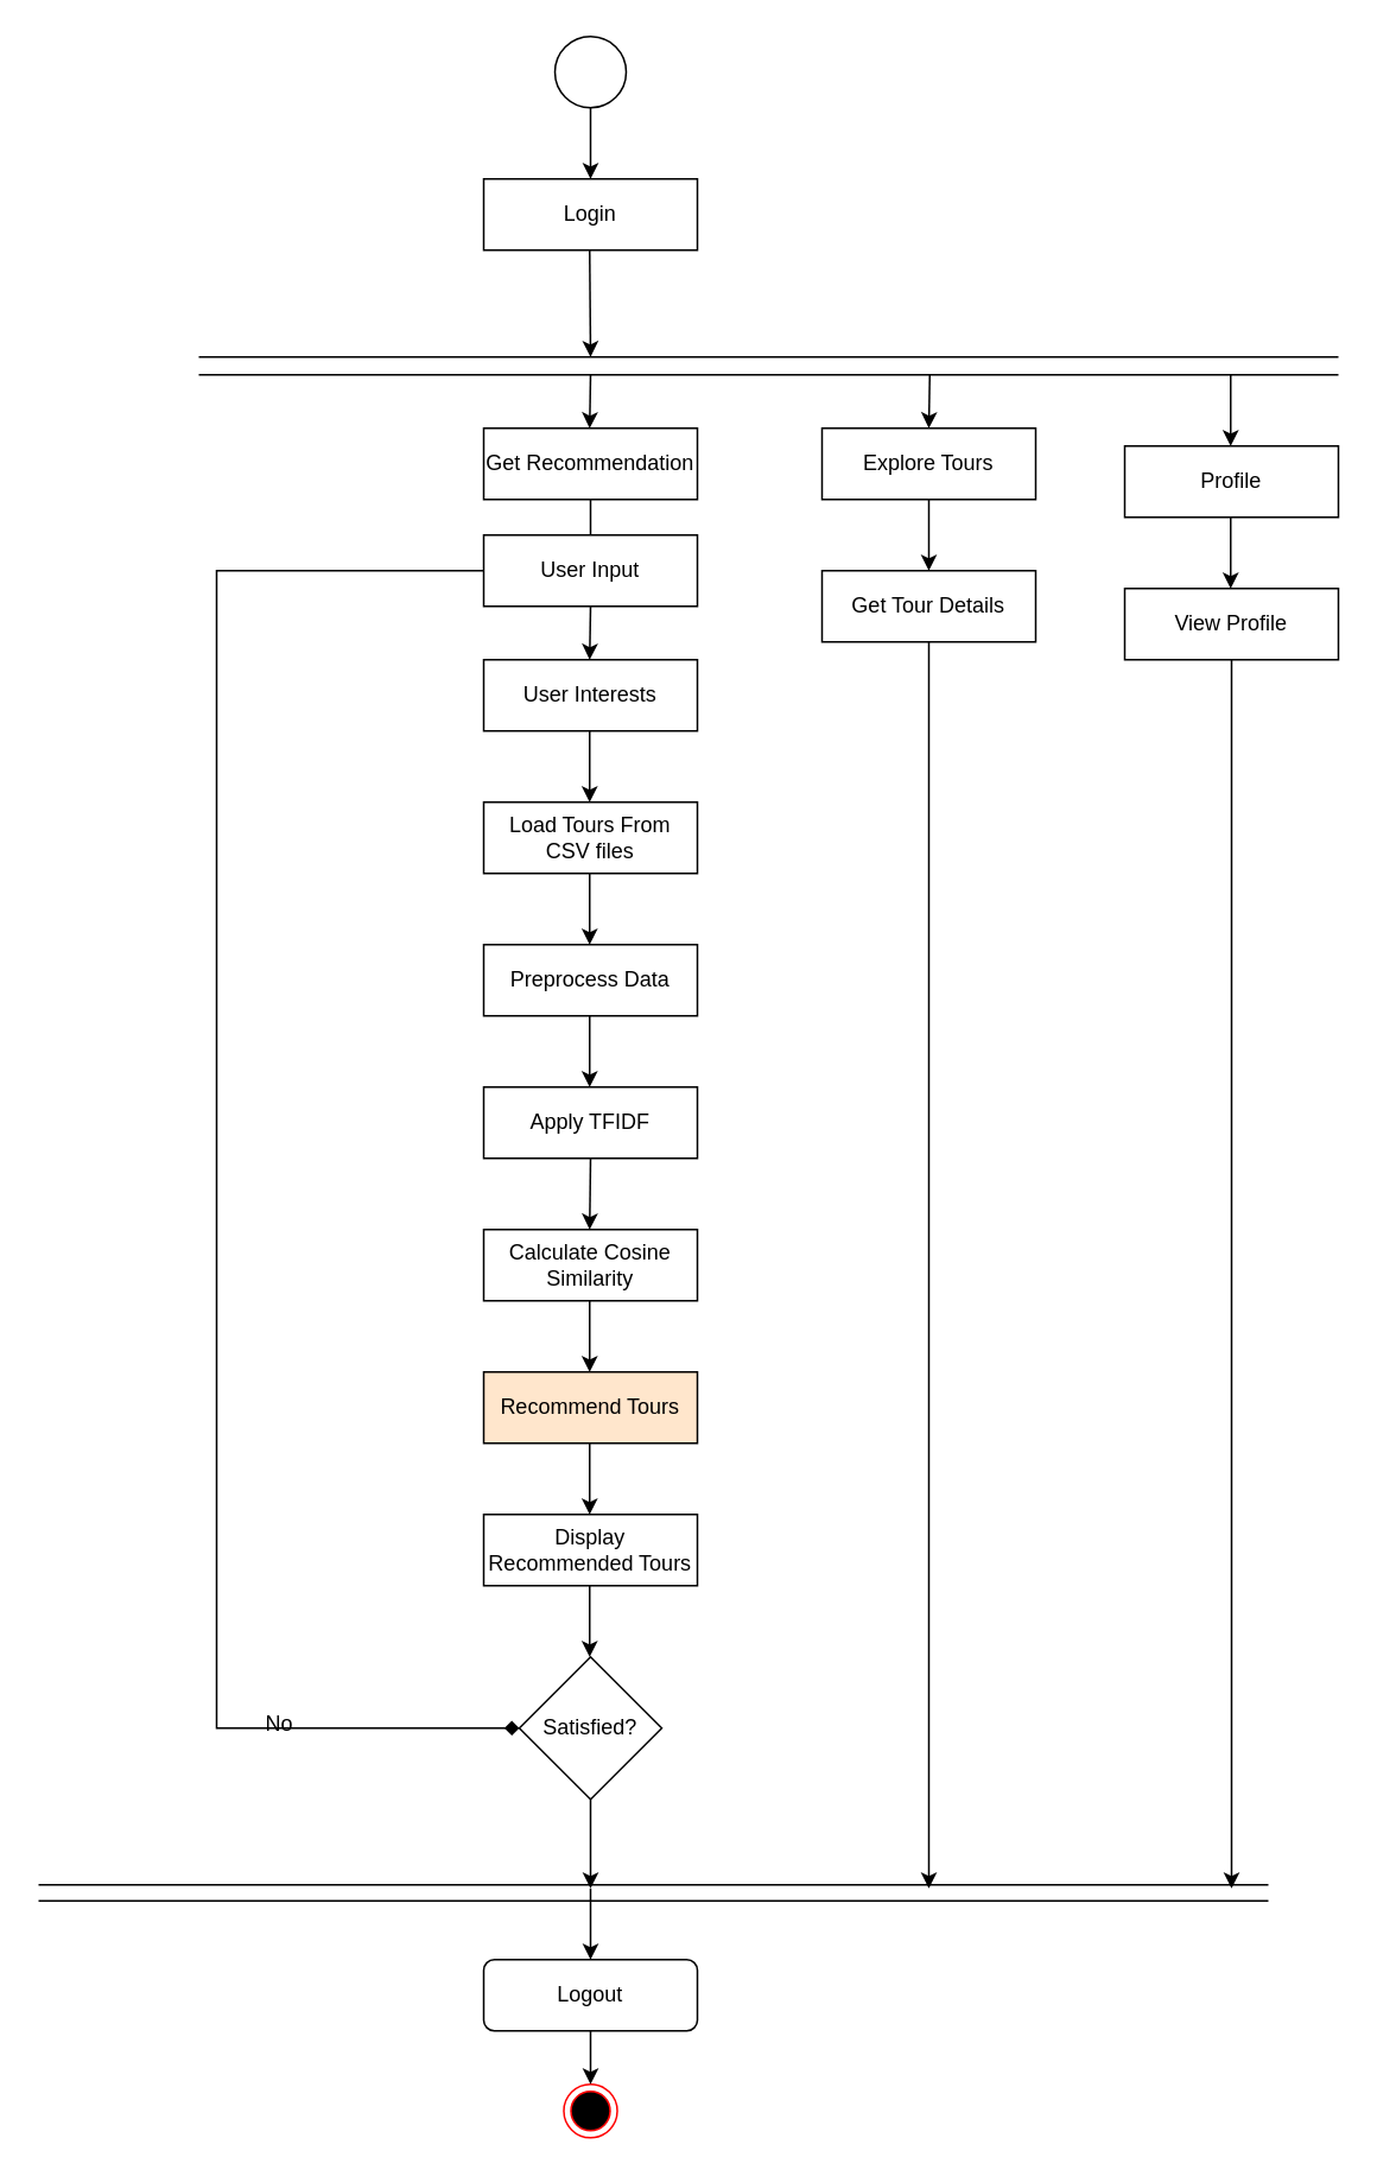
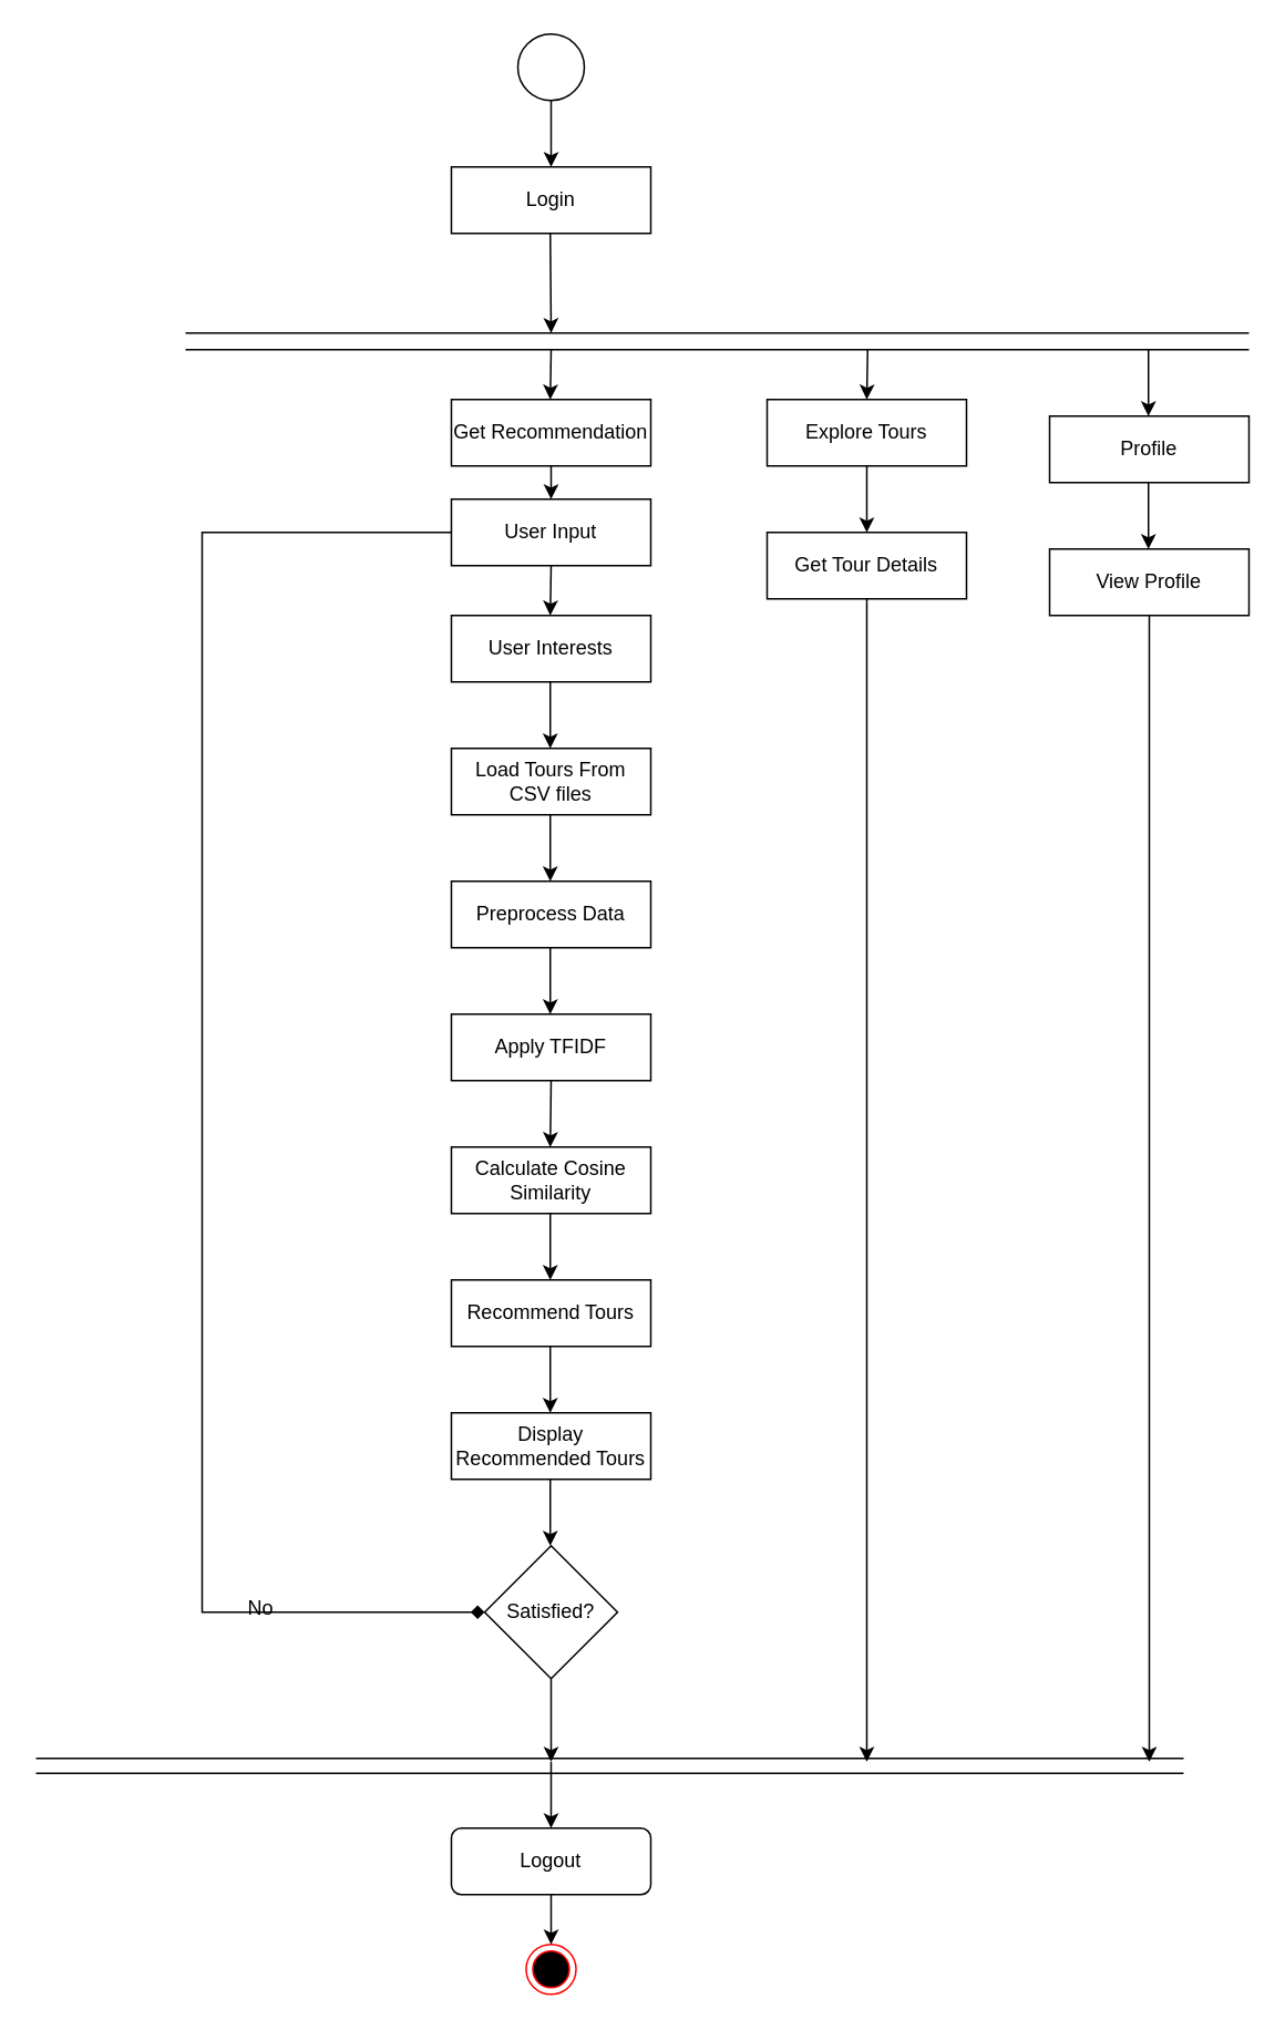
  <mxCell id="0" />
  <mxCell id="1" parent="0" />
  <mxCell id="2" value="" style="ellipse;whiteSpace=wrap;html=1;aspect=fixed;" parent="1" vertex="1"><mxGeometry x="311" y="20" width="40" height="40" as="geometry" /></mxCell>
  <mxCell id="3" value="" style="endArrow=classic;html=1;rounded=0;exitX=0.5;exitY=1;exitDx=0;exitDy=0;entryX=0.5;entryY=0;entryDx=0;entryDy=0;" parent="1" source="2" target="4" edge="1"><mxGeometry width="50" height="50" relative="1" as="geometry"><mxPoint x="351" y="410" as="sourcePoint" /><mxPoint x="331" y="220" as="targetPoint" /></mxGeometry></mxCell>
  <mxCell id="4" value="Login" style="rounded=0;whiteSpace=wrap;html=1;" parent="1" vertex="1"><mxGeometry x="271" y="100" width="120" height="40" as="geometry" /></mxCell>
  <mxCell id="5" value="User Input" style="rounded=0;whiteSpace=wrap;html=1;" parent="1" vertex="1"><mxGeometry x="271" y="300" width="120" height="40" as="geometry" /></mxCell>
  <mxCell id="6" value="User Interests" style="rounded=0;whiteSpace=wrap;html=1;" parent="1" vertex="1"><mxGeometry x="271" y="370" width="120" height="40" as="geometry" /></mxCell>
  <mxCell id="7" value="Load Tours From CSV files&lt;span style=&quot;color: rgba(0, 0, 0, 0); font-family: monospace; font-size: 0px; text-align: start; text-wrap: nowrap;&quot;&gt;%3CmxGraphModel%3E%3Croot%3E%3CmxCell%20id%3D%220%22%2F%3E%3CmxCell%20id%3D%221%22%20parent%3D%220%22%2F%3E%3CmxCell%20id%3D%222%22%20value%3D%22Login%22%20style%3D%22rounded%3D0%3BwhiteSpace%3Dwrap%3Bhtml%3D1%3B%22%20vertex%3D%221%22%20parent%3D%221%22%3E%3CmxGeometry%20x%3D%22320%22%20y%3D%2290%22%20width%3D%22120%22%20height%3D%2240%22%20as%3D%22geometry%22%2F%3E%3C%2FmxCell%3E%3C%2Froot%3E%3C%2FmxGraphModel%3E&lt;/span&gt;" style="rounded=0;whiteSpace=wrap;html=1;" parent="1" vertex="1"><mxGeometry x="271" y="450" width="120" height="40" as="geometry" /></mxCell>
  <mxCell id="8" value="Preprocess Data" style="rounded=0;whiteSpace=wrap;html=1;" parent="1" vertex="1"><mxGeometry x="271" y="530" width="120" height="40" as="geometry" /></mxCell>
  <mxCell id="9" value="Apply TFIDF" style="rounded=0;whiteSpace=wrap;html=1;" parent="1" vertex="1"><mxGeometry x="271" y="610" width="120" height="40" as="geometry" /></mxCell>
  <mxCell id="10" value="Calculate Cosine Similarity&lt;span style=&quot;color: rgba(0, 0, 0, 0); font-family: monospace; font-size: 0px; text-align: start; text-wrap: nowrap;&quot;&gt;%3CmxGraphModel%3E%3Croot%3E%3CmxCell%20id%3D%220%22%2F%3E%3CmxCell%20id%3D%221%22%20parent%3D%220%22%2F%3E%3CmxCell%20id%3D%222%22%20value%3D%22Apply%20TFIDF%22%20style%3D%22rounded%3D0%3BwhiteSpace%3Dwrap%3Bhtml%3D1%3B%22%20vertex%3D%221%22%20parent%3D%221%22%3E%3CmxGeometry%20x%3D%22320%22%20y%3D%22490%22%20width%3D%22120%22%20height%3D%2240%22%20as%3D%22geometry%22%2F%3E%3C%2FmxCell%3E%3C%2Froot%3E%3C%2FmxGraphModel%3E&lt;/span&gt;" style="rounded=0;whiteSpace=wrap;html=1;" parent="1" vertex="1"><mxGeometry x="271" y="690" width="120" height="40" as="geometry" /></mxCell>
- <mxCell id="11" value="Recommend Tours" style="rounded=0;whiteSpace=wrap;html=1;fillColor=#ffe6cc;" parent="1" vertex="1"><mxGeometry x="271" y="770" width="120" height="40" as="geometry" /></mxCell>
+ <mxCell id="11" value="Recommend Tours" style="rounded=0;whiteSpace=wrap;html=1;" parent="1" vertex="1"><mxGeometry x="271" y="770" width="120" height="40" as="geometry" /></mxCell>
  <mxCell id="12" value="Display Recommended Tours" style="rounded=0;whiteSpace=wrap;html=1;" parent="1" vertex="1"><mxGeometry x="271" y="850" width="120" height="40" as="geometry" /></mxCell>
  <mxCell id="13" value="" style="ellipse;html=1;shape=endState;fillColor=#000000;strokeColor=#ff0000;" parent="1" vertex="1"><mxGeometry x="316" y="1170" width="30" height="30" as="geometry" /></mxCell>
- <mxCell id="14" value="" style="endArrow=none;html=1;rounded=0;entryX=0.5;entryY=0;entryDx=0;entryDy=0;" parent="1" source="31" target="5" edge="1"><mxGeometry width="50" height="50" relative="1" as="geometry"><mxPoint x="331" y="260" as="sourcePoint" /><mxPoint x="401" y="270" as="targetPoint" /></mxGeometry></mxCell>
+ <mxCell id="14" value="" style="endArrow=classic;html=1;rounded=0;entryX=0.5;entryY=0;entryDx=0;entryDy=0;" parent="1" source="31" target="5" edge="1"><mxGeometry width="50" height="50" relative="1" as="geometry"><mxPoint x="331" y="260" as="sourcePoint" /><mxPoint x="401" y="270" as="targetPoint" /></mxGeometry></mxCell>
  <mxCell id="15" value="" style="endArrow=classic;html=1;rounded=0;entryX=0.5;entryY=0;entryDx=0;entryDy=0;exitX=0.5;exitY=1;exitDx=0;exitDy=0;" parent="1" edge="1" source="5"><mxGeometry width="50" height="50" relative="1" as="geometry"><mxPoint x="331" y="350" as="sourcePoint" /><mxPoint x="330.5" y="370" as="targetPoint" /></mxGeometry></mxCell>
  <mxCell id="16" value="" style="endArrow=classic;html=1;rounded=0;exitX=0.5;exitY=1;exitDx=0;exitDy=0;entryX=0.5;entryY=0;entryDx=0;entryDy=0;" parent="1" edge="1"><mxGeometry width="50" height="50" relative="1" as="geometry"><mxPoint x="330.5" y="410" as="sourcePoint" /><mxPoint x="330.5" y="450" as="targetPoint" /></mxGeometry></mxCell>
  <mxCell id="17" value="" style="endArrow=classic;html=1;rounded=0;exitX=0.5;exitY=1;exitDx=0;exitDy=0;entryX=0.5;entryY=0;entryDx=0;entryDy=0;" parent="1" edge="1"><mxGeometry width="50" height="50" relative="1" as="geometry"><mxPoint x="330.5" y="490" as="sourcePoint" /><mxPoint x="330.5" y="530" as="targetPoint" /></mxGeometry></mxCell>
  <mxCell id="18" value="" style="endArrow=classic;html=1;rounded=0;exitX=0.5;exitY=1;exitDx=0;exitDy=0;entryX=0.5;entryY=0;entryDx=0;entryDy=0;" parent="1" edge="1"><mxGeometry width="50" height="50" relative="1" as="geometry"><mxPoint x="330.5" y="570" as="sourcePoint" /><mxPoint x="330.5" y="610" as="targetPoint" /></mxGeometry></mxCell>
  <mxCell id="19" value="" style="endArrow=classic;html=1;rounded=0;exitX=0.5;exitY=1;exitDx=0;exitDy=0;entryX=0.5;entryY=0;entryDx=0;entryDy=0;" parent="1" edge="1"><mxGeometry width="50" height="50" relative="1" as="geometry"><mxPoint x="330.5" y="730" as="sourcePoint" /><mxPoint x="330.5" y="770" as="targetPoint" /></mxGeometry></mxCell>
  <mxCell id="20" value="" style="endArrow=classic;html=1;rounded=0;exitX=0.5;exitY=1;exitDx=0;exitDy=0;entryX=0.5;entryY=0;entryDx=0;entryDy=0;" parent="1" edge="1"><mxGeometry width="50" height="50" relative="1" as="geometry"><mxPoint x="330.5" y="810" as="sourcePoint" /><mxPoint x="330.5" y="850" as="targetPoint" /></mxGeometry></mxCell>
  <mxCell id="21" value="" style="endArrow=classic;html=1;rounded=0;exitX=0.5;exitY=1;exitDx=0;exitDy=0;entryX=0.5;entryY=0;entryDx=0;entryDy=0;" parent="1" edge="1"><mxGeometry width="50" height="50" relative="1" as="geometry"><mxPoint x="330.5" y="890" as="sourcePoint" /><mxPoint x="330.5" y="930" as="targetPoint" /></mxGeometry></mxCell>
  <mxCell id="22" value="Logout" style="whiteSpace=wrap;html=1;rounded=1;" vertex="1" parent="1"><mxGeometry x="271" y="1100" width="120" height="40" as="geometry" /></mxCell>
  <mxCell id="23" value="" style="endArrow=classic;html=1;rounded=0;entryX=0.5;entryY=0;entryDx=0;entryDy=0;" edge="1" parent="1"><mxGeometry width="50" height="50" relative="1" as="geometry"><mxPoint x="331" y="650" as="sourcePoint" /><mxPoint x="330.5" y="690" as="targetPoint" /></mxGeometry></mxCell>
  <mxCell id="24" value="Satisfied?" style="rhombus;whiteSpace=wrap;html=1;" vertex="1" parent="1"><mxGeometry x="291" y="930" width="80" height="80" as="geometry" /></mxCell>
  <mxCell id="25" value="" style="endArrow=diamond;html=1;rounded=0;entryX=0;entryY=0.5;entryDx=0;entryDy=0;exitX=0;exitY=0.5;exitDx=0;exitDy=0;" edge="1" parent="1" source="5" target="24"><mxGeometry width="50" height="50" relative="1" as="geometry"><mxPoint x="191" y="420" as="sourcePoint" /><mxPoint x="221" y="940" as="targetPoint" /><Array as="points"><mxPoint x="121" y="320" /><mxPoint x="121" y="970" /></Array></mxGeometry></mxCell>
  <mxCell id="26" value="No&lt;div&gt;&lt;br&gt;&lt;/div&gt;" style="text;html=1;align=center;verticalAlign=middle;resizable=0;points=[];autosize=1;strokeColor=none;fillColor=none;" vertex="1" parent="1"><mxGeometry x="136" y="955" width="40" height="40" as="geometry" /></mxCell>
  <mxCell id="27" value="" style="endArrow=none;html=1;rounded=0;" edge="1" parent="1"><mxGeometry width="50" height="50" relative="1" as="geometry"><mxPoint x="111" y="200" as="sourcePoint" /><mxPoint x="751" y="200" as="targetPoint" /></mxGeometry></mxCell>
  <mxCell id="28" value="" style="endArrow=none;html=1;rounded=0;" edge="1" parent="1"><mxGeometry width="50" height="50" relative="1" as="geometry"><mxPoint x="111" y="210" as="sourcePoint" /><mxPoint x="751" y="210" as="targetPoint" /></mxGeometry></mxCell>
  <mxCell id="29" value="" style="endArrow=classic;html=1;rounded=0;" edge="1" parent="1"><mxGeometry width="50" height="50" relative="1" as="geometry"><mxPoint x="330.5" y="140" as="sourcePoint" /><mxPoint x="331" y="200" as="targetPoint" /></mxGeometry></mxCell>
  <mxCell id="30" value="" style="endArrow=classic;html=1;rounded=0;entryX=0.5;entryY=0;entryDx=0;entryDy=0;" edge="1" parent="1" target="31"><mxGeometry width="50" height="50" relative="1" as="geometry"><mxPoint x="331" y="260" as="sourcePoint" /><mxPoint x="331" y="300" as="targetPoint" /></mxGeometry></mxCell>
  <mxCell id="31" value="Get Recommendation" style="rounded=0;whiteSpace=wrap;html=1;" vertex="1" parent="1"><mxGeometry x="271" y="240" width="120" height="40" as="geometry" /></mxCell>
  <mxCell id="32" value="" style="endArrow=classic;html=1;rounded=0;entryX=0.5;entryY=0;entryDx=0;entryDy=0;" edge="1" parent="1"><mxGeometry width="50" height="50" relative="1" as="geometry"><mxPoint x="331" y="210" as="sourcePoint" /><mxPoint x="330.5" y="240" as="targetPoint" /></mxGeometry></mxCell>
  <mxCell id="33" value="" style="endArrow=classic;html=1;rounded=0;entryX=0.5;entryY=0;entryDx=0;entryDy=0;" edge="1" parent="1"><mxGeometry width="50" height="50" relative="1" as="geometry"><mxPoint x="521.5" y="210" as="sourcePoint" /><mxPoint x="521" y="240" as="targetPoint" /></mxGeometry></mxCell>
  <mxCell id="34" value="Explore Tours" style="rounded=0;whiteSpace=wrap;html=1;" vertex="1" parent="1"><mxGeometry x="461" y="240" width="120" height="40" as="geometry" /></mxCell>
  <mxCell id="35" value="Get Tour Details" style="rounded=0;whiteSpace=wrap;html=1;" vertex="1" parent="1"><mxGeometry x="461" y="320" width="120" height="40" as="geometry" /></mxCell>
  <mxCell id="36" value="" style="endArrow=classic;html=1;rounded=0;exitX=0.5;exitY=1;exitDx=0;exitDy=0;entryX=0.5;entryY=0;entryDx=0;entryDy=0;" edge="1" parent="1"><mxGeometry width="50" height="50" relative="1" as="geometry"><mxPoint x="521" y="280" as="sourcePoint" /><mxPoint x="521" y="320" as="targetPoint" /></mxGeometry></mxCell>
  <mxCell id="37" value="Profile" style="rounded=0;whiteSpace=wrap;html=1;" vertex="1" parent="1"><mxGeometry x="631" y="250" width="120" height="40" as="geometry" /></mxCell>
  <mxCell id="38" value="" style="endArrow=classic;html=1;rounded=0;exitX=0.5;exitY=1;exitDx=0;exitDy=0;entryX=0.5;entryY=0;entryDx=0;entryDy=0;" edge="1" parent="1"><mxGeometry width="50" height="50" relative="1" as="geometry"><mxPoint x="690.5" y="210" as="sourcePoint" /><mxPoint x="690.5" y="250" as="targetPoint" /></mxGeometry></mxCell>
  <mxCell id="39" value="" style="endArrow=classic;html=1;rounded=0;exitX=0.5;exitY=1;exitDx=0;exitDy=0;entryX=0.5;entryY=0;entryDx=0;entryDy=0;" edge="1" parent="1"><mxGeometry width="50" height="50" relative="1" as="geometry"><mxPoint x="690.5" y="290" as="sourcePoint" /><mxPoint x="690.5" y="330" as="targetPoint" /></mxGeometry></mxCell>
  <mxCell id="40" value="View Profile" style="rounded=0;whiteSpace=wrap;html=1;" vertex="1" parent="1"><mxGeometry x="631" y="330" width="120" height="40" as="geometry" /></mxCell>
  <mxCell id="41" value="" style="endArrow=none;html=1;rounded=0;" edge="1" parent="1"><mxGeometry width="50" height="50" relative="1" as="geometry"><mxPoint x="711.663" y="1058" as="sourcePoint" /><mxPoint x="20.997" y="1058" as="targetPoint" /></mxGeometry></mxCell>
  <mxCell id="42" value="" style="endArrow=none;html=1;rounded=0;" edge="1" parent="1"><mxGeometry width="50" height="50" relative="1" as="geometry"><mxPoint x="711.663" y="1067" as="sourcePoint" /><mxPoint x="20.997" y="1067" as="targetPoint" /></mxGeometry></mxCell>
  <mxCell id="43" value="" style="endArrow=classic;html=1;rounded=0;exitX=0.5;exitY=1;exitDx=0;exitDy=0;" edge="1" parent="1" source="24"><mxGeometry width="50" height="50" relative="1" as="geometry"><mxPoint x="331" y="1190" as="sourcePoint" /><mxPoint x="331" y="1060" as="targetPoint" /></mxGeometry></mxCell>
  <mxCell id="44" value="" style="endArrow=classic;html=1;rounded=0;entryX=0.5;entryY=0;entryDx=0;entryDy=0;" edge="1" parent="1" target="22"><mxGeometry width="50" height="50" relative="1" as="geometry"><mxPoint x="331" y="1060" as="sourcePoint" /><mxPoint x="381" y="1020" as="targetPoint" /></mxGeometry></mxCell>
  <mxCell id="45" value="" style="endArrow=classic;html=1;rounded=0;exitX=0.5;exitY=1;exitDx=0;exitDy=0;entryX=0.5;entryY=0;entryDx=0;entryDy=0;" edge="1" parent="1" source="22" target="13"><mxGeometry width="50" height="50" relative="1" as="geometry"><mxPoint x="391" y="1180" as="sourcePoint" /><mxPoint x="441" y="1130" as="targetPoint" /></mxGeometry></mxCell>
  <mxCell id="46" value="" style="endArrow=classic;html=1;rounded=0;exitX=0.5;exitY=1;exitDx=0;exitDy=0;" edge="1" parent="1" source="35"><mxGeometry width="50" height="50" relative="1" as="geometry"><mxPoint x="541" y="550" as="sourcePoint" /><mxPoint x="521" y="1060" as="targetPoint" /></mxGeometry></mxCell>
  <mxCell id="47" value="" style="endArrow=classic;html=1;rounded=0;exitX=0.5;exitY=1;exitDx=0;exitDy=0;" edge="1" parent="1" source="40"><mxGeometry width="50" height="50" relative="1" as="geometry"><mxPoint x="541" y="550" as="sourcePoint" /><mxPoint x="691" y="1060" as="targetPoint" /></mxGeometry></mxCell>
